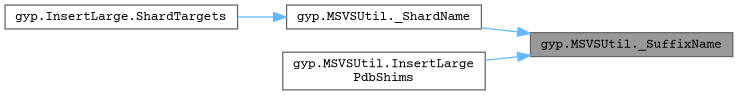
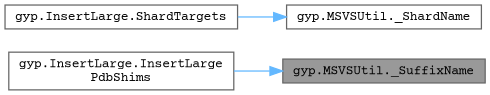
  digraph {
    fontname="Courier Prime"
    rankdir=RL
    node [color=grey40 fillcolor=white fontname="Courier Prime" fontsize=10 shape=box style=filled]
    edge [color=steelblue1 dir=back fontname="Courier Prime" fontsize=10 labelfontname=Helvetica labelfontsize=10 style=solid]
    n1 [color=gray40 fillcolor=grey60 fontcolor=black height=0.2 label="gyp.MSVSUtil._SuffixName" width=0.4]
    n2 [height=0.2 label="gyp.MSVSUtil._ShardName" width=0.4]
-   n3 [height=0.2 label="gyp.MSVSUtil.InsertLarge\lPdbShims" width=0.4]
+   n3 [height=0.2 label="gyp.InsertLarge.InsertLarge\lPdbShims" width=0.4]
    n4 [height=0.2 label="gyp.InsertLarge.ShardTargets" width=0.4]
-   n1 -> n2
    n1 -> n3
    n2 -> n4
  }
